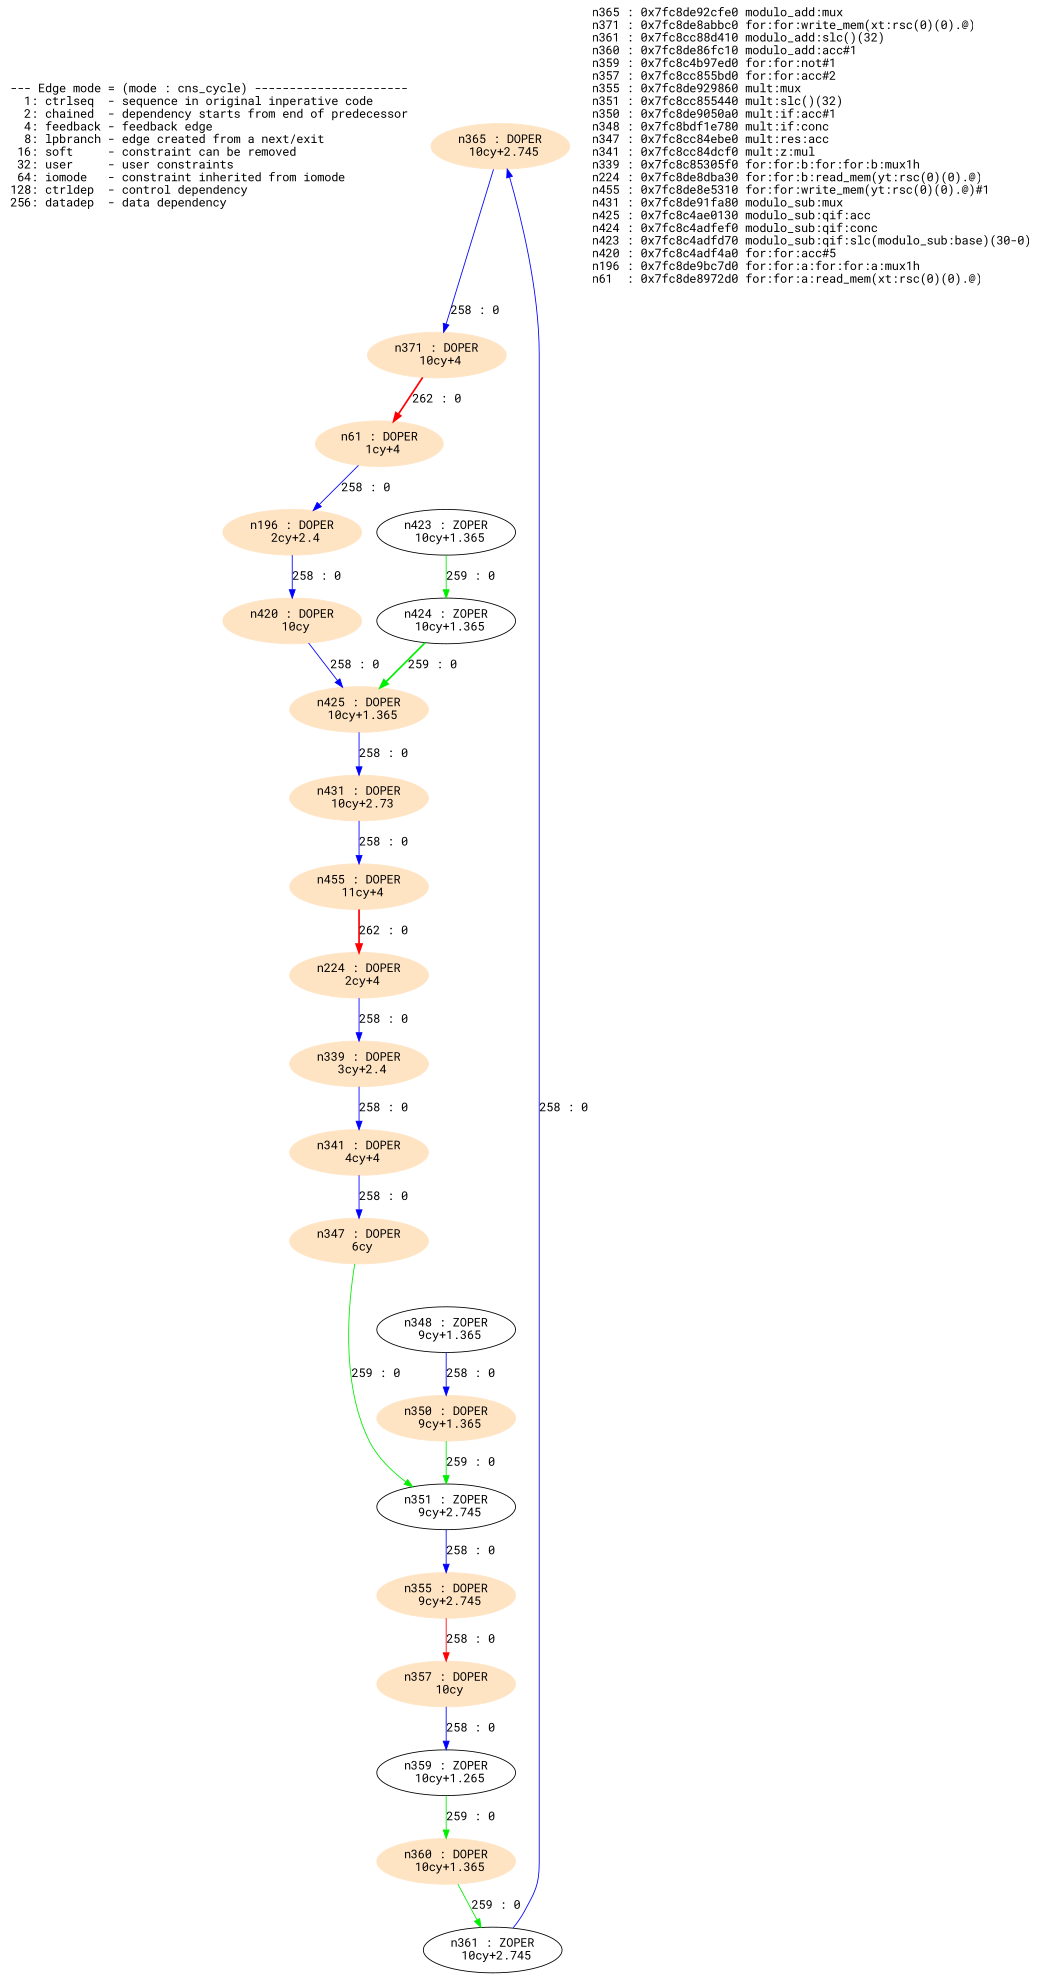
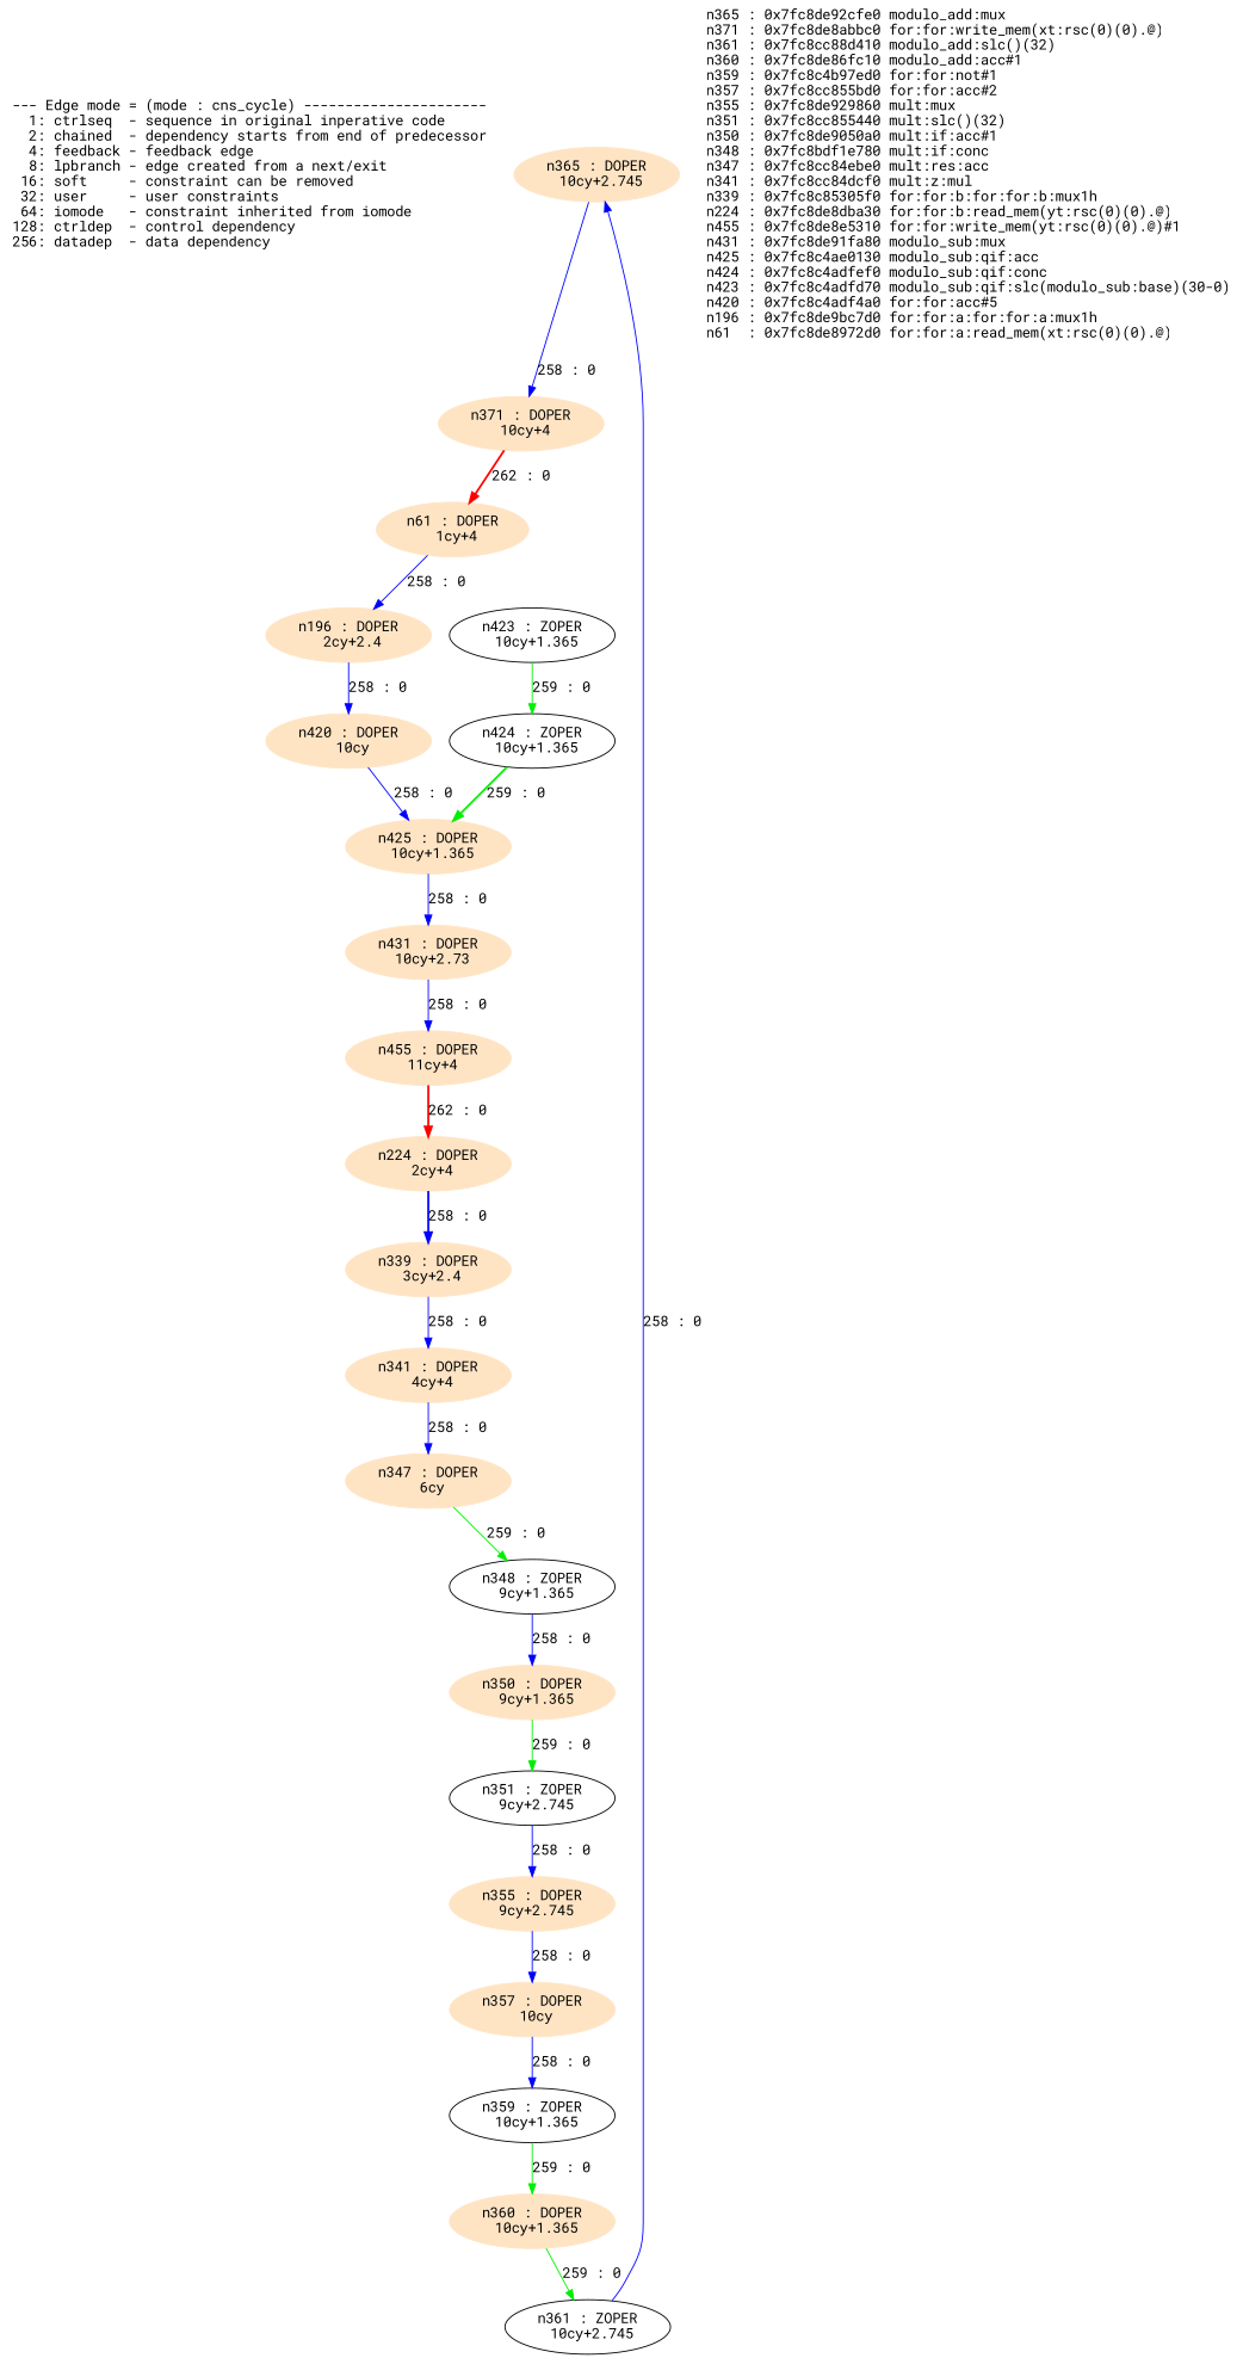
  digraph {
    fontname="Roboto Mono"
    node [fontname="Roboto Mono" shape=ellipse color=bisque style=filled]
    edge [color=blue fontname="Roboto Mono"]
    n1 [label="--- Edge mode = (mode : cns_cycle) ----------------------\l  1: ctrlseq  - sequence in original inperative code     \l  2: chained  - dependency starts from end of predecessor\l  4: feedback - feedback edge                            \l  8: lpbranch - edge created from a next/exit            \l 16: soft     - constraint can be removed                \l 32: user     - user constraints                         \l 64: iomode   - constraint inherited from iomode         \l128: ctrldep  - control dependency                       \l256: datadep  - data dependency                          \l" labeljust=left shape=none color="" style=""]
    n2 [label="n365 : DOPER\n 10cy+2.745\n"]
    n3 [label="n371 : DOPER\n 10cy+4\n"]
    n4 [label="n61 : DOPER\n 1cy+4\n"]
    n5 [label="n196 : DOPER\n 2cy+2.4\n"]
    n6 [label="n361 : ZOPER\n 10cy+2.745\n" color="" style=""]
    n7 [label="n360 : DOPER\n 10cy+1.365\n"]
-   n8 [label="n359 : ZOPER\n 10cy+1.265\n" color="" style=""]
+   n8 [label="n359 : ZOPER\n 10cy+1.365\n" color="" style=""]
    n9 [label="n357 : DOPER\n 10cy\n"]
    n10 [label="n355 : DOPER\n 9cy+2.745\n"]
    n11 [label="n351 : ZOPER\n 9cy+2.745\n" color="" style=""]
    n12 [label="n350 : DOPER\n 9cy+1.365\n"]
    n13 [label="n348 : ZOPER\n 9cy+1.365\n" color="" style=""]
    n14 [label="n347 : DOPER\n 6cy\n"]
    n15 [label="n341 : DOPER\n 4cy+4\n"]
    n16 [label="n339 : DOPER\n 3cy+2.4\n"]
    n17 [label="n224 : DOPER\n 2cy+4\n"]
    n18 [label="n455 : DOPER\n 11cy+4\n"]
    n19 [label="n431 : DOPER\n 10cy+2.73\n"]
    n20 [label="n425 : DOPER\n 10cy+1.365\n"]
    n21 [label="n424 : ZOPER\n 10cy+1.365\n" color="" style=""]
    n22 [label="n423 : ZOPER\n 10cy+1.365\n" color="" style=""]
    n23 [label="n420 : DOPER\n 10cy\n"]
    n24 [label="n365 : 0x7fc8de92cfe0 modulo_add:mux\ln371 : 0x7fc8de8abbc0 for:for:write_mem(xt:rsc(0)(0).@)\ln361 : 0x7fc8cc88d410 modulo_add:slc()(32)\ln360 : 0x7fc8de86fc10 modulo_add:acc#1\ln359 : 0x7fc8c4b97ed0 for:for:not#1\ln357 : 0x7fc8cc855bd0 for:for:acc#2\ln355 : 0x7fc8de929860 mult:mux\ln351 : 0x7fc8cc855440 mult:slc()(32)\ln350 : 0x7fc8de9050a0 mult:if:acc#1\ln348 : 0x7fc8bdf1e780 mult:if:conc\ln347 : 0x7fc8cc84ebe0 mult:res:acc\ln341 : 0x7fc8cc84dcf0 mult:z:mul\ln339 : 0x7fc8c85305f0 for:for:b:for:for:b:mux1h\ln224 : 0x7fc8de8dba30 for:for:b:read_mem(yt:rsc(0)(0).@)\ln455 : 0x7fc8de8e5310 for:for:write_mem(yt:rsc(0)(0).@)#1\ln431 : 0x7fc8de91fa80 modulo_sub:mux\ln425 : 0x7fc8c4ae0130 modulo_sub:qif:acc\ln424 : 0x7fc8c4adfef0 modulo_sub:qif:conc\ln423 : 0x7fc8c4adfd70 modulo_sub:qif:slc(modulo_sub:base)(30-0)\ln420 : 0x7fc8c4adf4a0 for:for:acc#5\ln196 : 0x7fc8de9bc7d0 for:for:a:for:for:a:mux1h\ln61  : 0x7fc8de8972d0 for:for:a:read_mem(xt:rsc(0)(0).@)\l" labeljust=left shape=none color="" style=""]
    n2 -> n3 [label="258 : 0"]
    n3 -> n4 [color=red label="262 : 0" style=bold]
    n4 -> n5 [label="258 : 0"]
    n5 -> n23 [label="258 : 0"]
    n6 -> n2 [label="258 : 0"]
    n7 -> n6 [color=green2 label="259 : 0"]
    n8 -> n7 [color=green2 label="259 : 0"]
    n9 -> n8 [label="258 : 0"]
-   n10 -> n9 [color=red label="258 : 0"]
+   n10 -> n9 [label="258 : 0"]
    n11 -> n10 [label="258 : 0"]
    n12 -> n11 [color=green2 label="259 : 0"]
    n13 -> n12 [label="258 : 0"]
-   n14 -> n11 [color=green2 label="259 : 0"]
+   n14 -> n13 [color=green2 label="259 : 0"]
    n15 -> n14 [label="258 : 0"]
    n16 -> n15 [label="258 : 0"]
-   n17 -> n16 [label="258 : 0"]
+   n17 -> n16 [label="258 : 0" style=bold]
    n18 -> n17 [color=red label="262 : 0" style=bold]
    n19 -> n18 [label="258 : 0"]
    n20 -> n19 [label="258 : 0"]
    n21 -> n20 [color=green2 label="259 : 0" style=bold]
    n22 -> n21 [color=green2 label="259 : 0"]
    n23 -> n20 [label="258 : 0"]
  }
